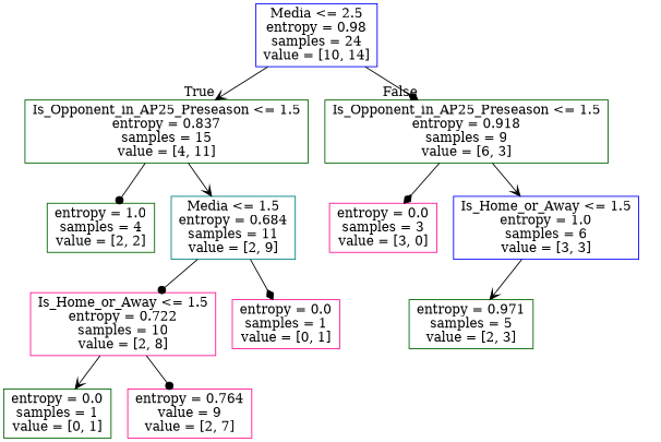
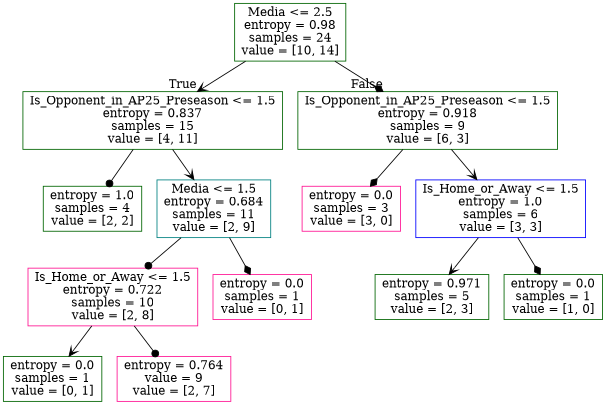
  digraph {
    node [color=darkgreen shape=box]
    edge [arrowhead=vee]
-   n1 [color=blue label="Media <= 2.5\nentropy = 0.98\nsamples = 24\nvalue = [10, 14]"]
+   n1 [label="Media <= 2.5\nentropy = 0.98\nsamples = 24\nvalue = [10, 14]"]
    n2 [label="Is_Opponent_in_AP25_Preseason <= 1.5\nentropy = 0.837\nsamples = 15\nvalue = [4, 11]"]
    n3 [label="Is_Opponent_in_AP25_Preseason <= 1.5\nentropy = 0.918\nsamples = 9\nvalue = [6, 3]"]
    n4 [label="entropy = 1.0\nsamples = 4\nvalue = [2, 2]"]
    n5 [color=teal label="Media <= 1.5\nentropy = 0.684\nsamples = 11\nvalue = [2, 9]"]
    n6 [color=deeppink label="entropy = 0.0\nsamples = 3\nvalue = [3, 0]"]
    n7 [color=blue label="Is_Home_or_Away <= 1.5\nentropy = 1.0\nsamples = 6\nvalue = [3, 3]"]
    n8 [color=deeppink label="Is_Home_or_Away <= 1.5\nentropy = 0.722\nsamples = 10\nvalue = [2, 8]"]
    n9 [color=deeppink label="entropy = 0.0\nsamples = 1\nvalue = [0, 1]"]
    n10 [label="entropy = 0.0\nsamples = 1\nvalue = [0, 1]"]
    n11 [color=deeppink label="entropy = 0.764\nvalue = 9\nvalue = [2, 7]"]
    n12 [label="entropy = 0.971\nsamples = 5\nvalue = [2, 3]"]
+   n13 [label="entropy = 0.0\nsamples = 1\nvalue = [1, 0]"]
    n1 -> n2 [headlabel=True labelangle=45 labeldistance=2.5]
    n1 -> n3 [arrowhead=diamond headlabel=False labelangle=-45 labeldistance=2.5]
    n2 -> n4 [arrowhead=dot]
    n2 -> n5
    n3 -> n6 [arrowhead=diamond]
    n3 -> n7
    n5 -> n8 [arrowhead=dot]
    n5 -> n9 [arrowhead=diamond]
    n7 -> n12
+   n7 -> n13 [arrowhead=diamond]
    n8 -> n10
    n8 -> n11 [arrowhead=dot]
  }
